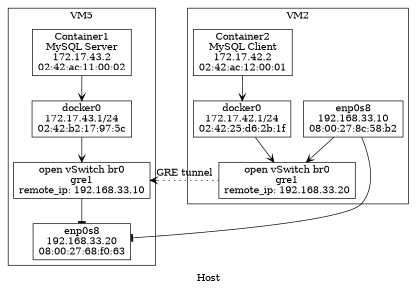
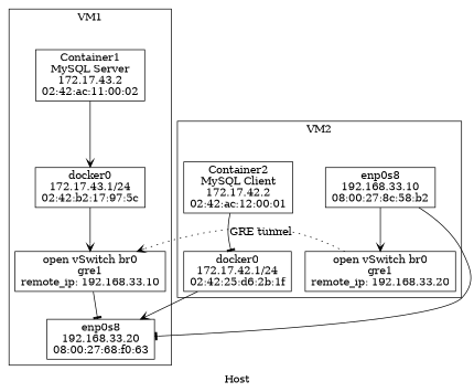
  digraph {
    label=Host
    node [shape=box]
    edge [arrowhead=vee]
    n1 [label="enp0s8\n192.168.33.20\n08:00:27:68:f0:63"]
    n2 [label="Container1\nMySQL Server\n172.17.43.2\n02:42:ac:11:00:02"]
    n3 [label="docker0\n172.17.43.1/24\n02:42:b2:17:97:5c"]
    n4 [label="open vSwitch br0\ngre1\nremote_ip: 192.168.33.10"]
    n5 [label="enp0s8\n192.168.33.10\n08:00:27:8c:58:b2"]
    n6 [label="Container2\nMySQL Client\n172.17.42.2\n02:42:ac:12:00:01"]
    n7 [label="docker0\n172.17.42.1/24\n02:42:25:d6:2b:1f"]
    n8 [label="open vSwitch br0\ngre1\nremote_ip: 192.168.33.20"]
    subgraph cluster_1 {
-     label=VM5
+     label=VM1
      n1
      n2
      n3
      n4
    }
    subgraph cluster_2 {
      label=VM2
      n5
      n6
      n7
      n8
    }
    n2 -> n3
    n3 -> n4
    n4 -> n1 [arrowhead=tee]
    n5 -> n1 [arrowhead=tee constraint=false]
    n5 -> n8
-   n6 -> n7
-   n7 -> n8
+   n6 -> n7 [arrowhead=tee]
+   n7 -> n1
    n8 -> n4 [constraint=false label="GRE tunnel" style=dotted]
  }
